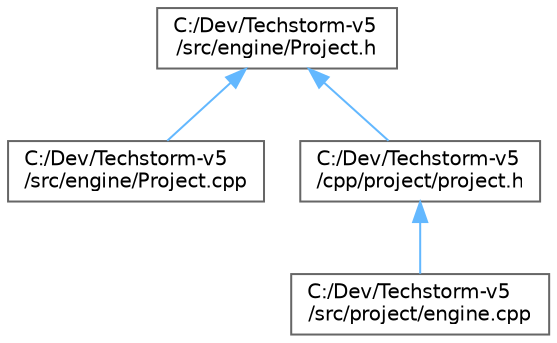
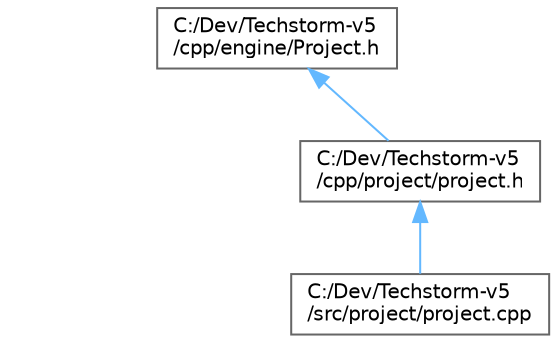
  digraph {
    node [color=grey40 fillcolor=white fontname=Helvetica fontsize=10 shape=box style=filled]
    edge [color=steelblue1 dir=back fontname=Helvetica fontsize=10 labelfontname=Helvetica labelfontsize=10 style=solid]
-   n1 [height=0.2 label="C:/Dev/Techstorm-v5\l/src/engine/Project.h" width=0.4]
-   n2 [height=0.2 label="C:/Dev/Techstorm-v5\l/src/engine/Project.cpp" width=0.4]
+   n1 [height=0.2 label="C:/Dev/Techstorm-v5\l/cpp/engine/Project.h" width=0.4]
    n3 [height=0.2 label="C:/Dev/Techstorm-v5\l/cpp/project/project.h" width=0.4]
-   n4 [height=0.2 label="C:/Dev/Techstorm-v5\l/src/project/engine.cpp" width=0.4]
-   n1 -> n2
+   n4 [height=0.2 label="C:/Dev/Techstorm-v5\l/src/project/project.cpp" width=0.4]
    n1 -> n3
    n3 -> n4
  }
